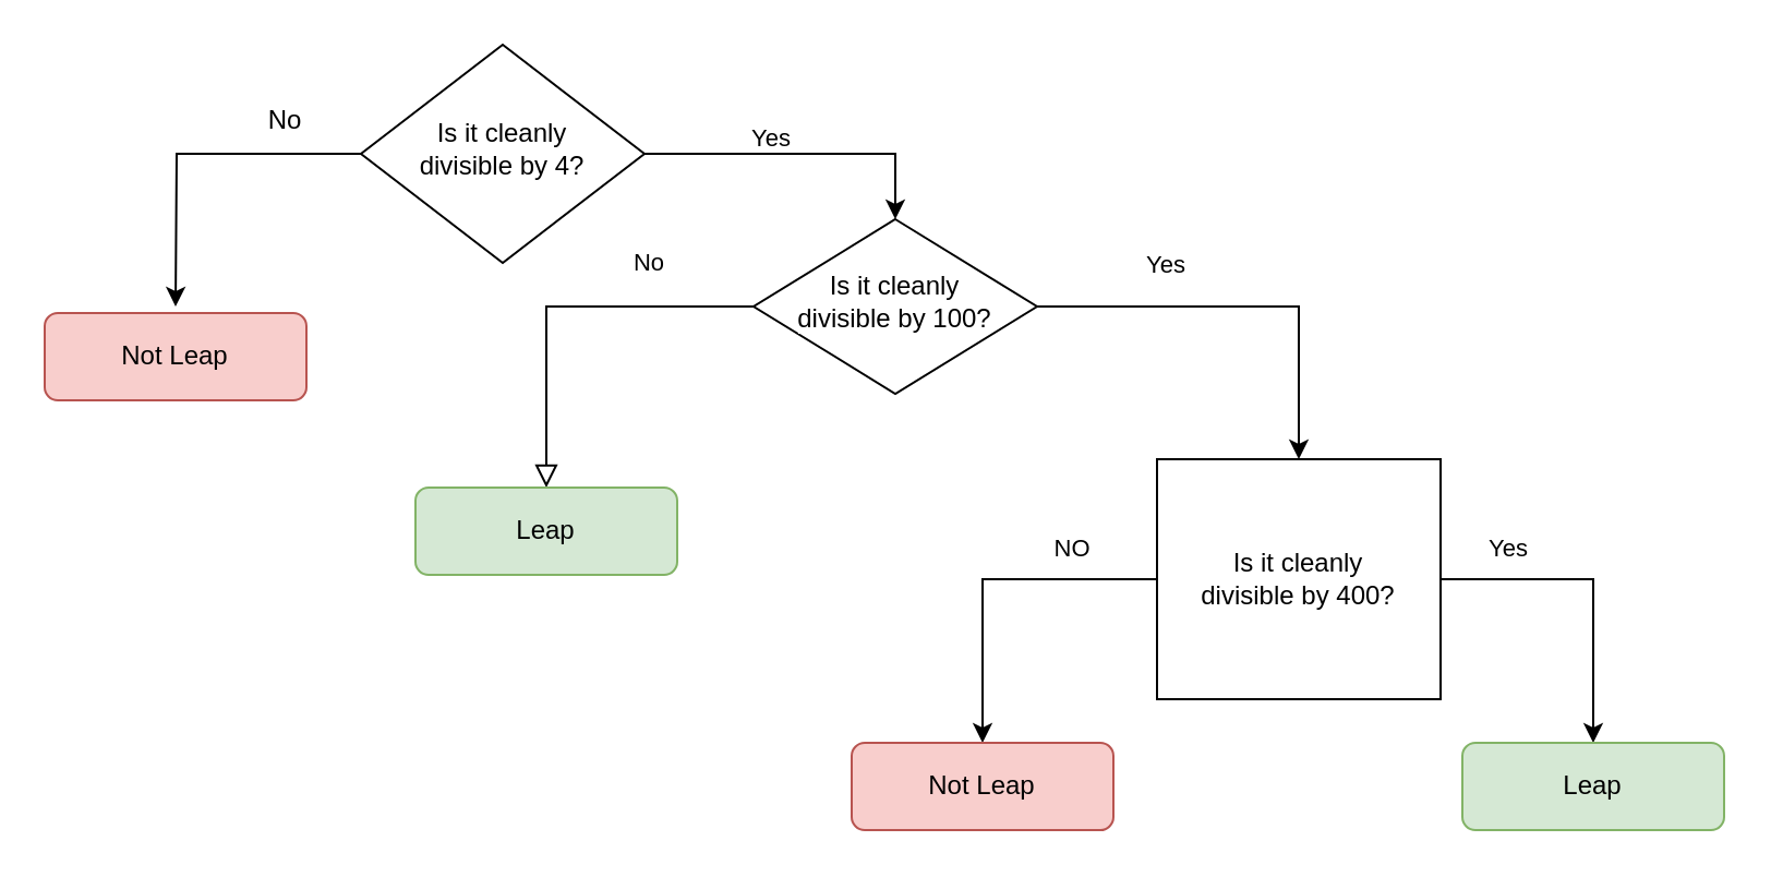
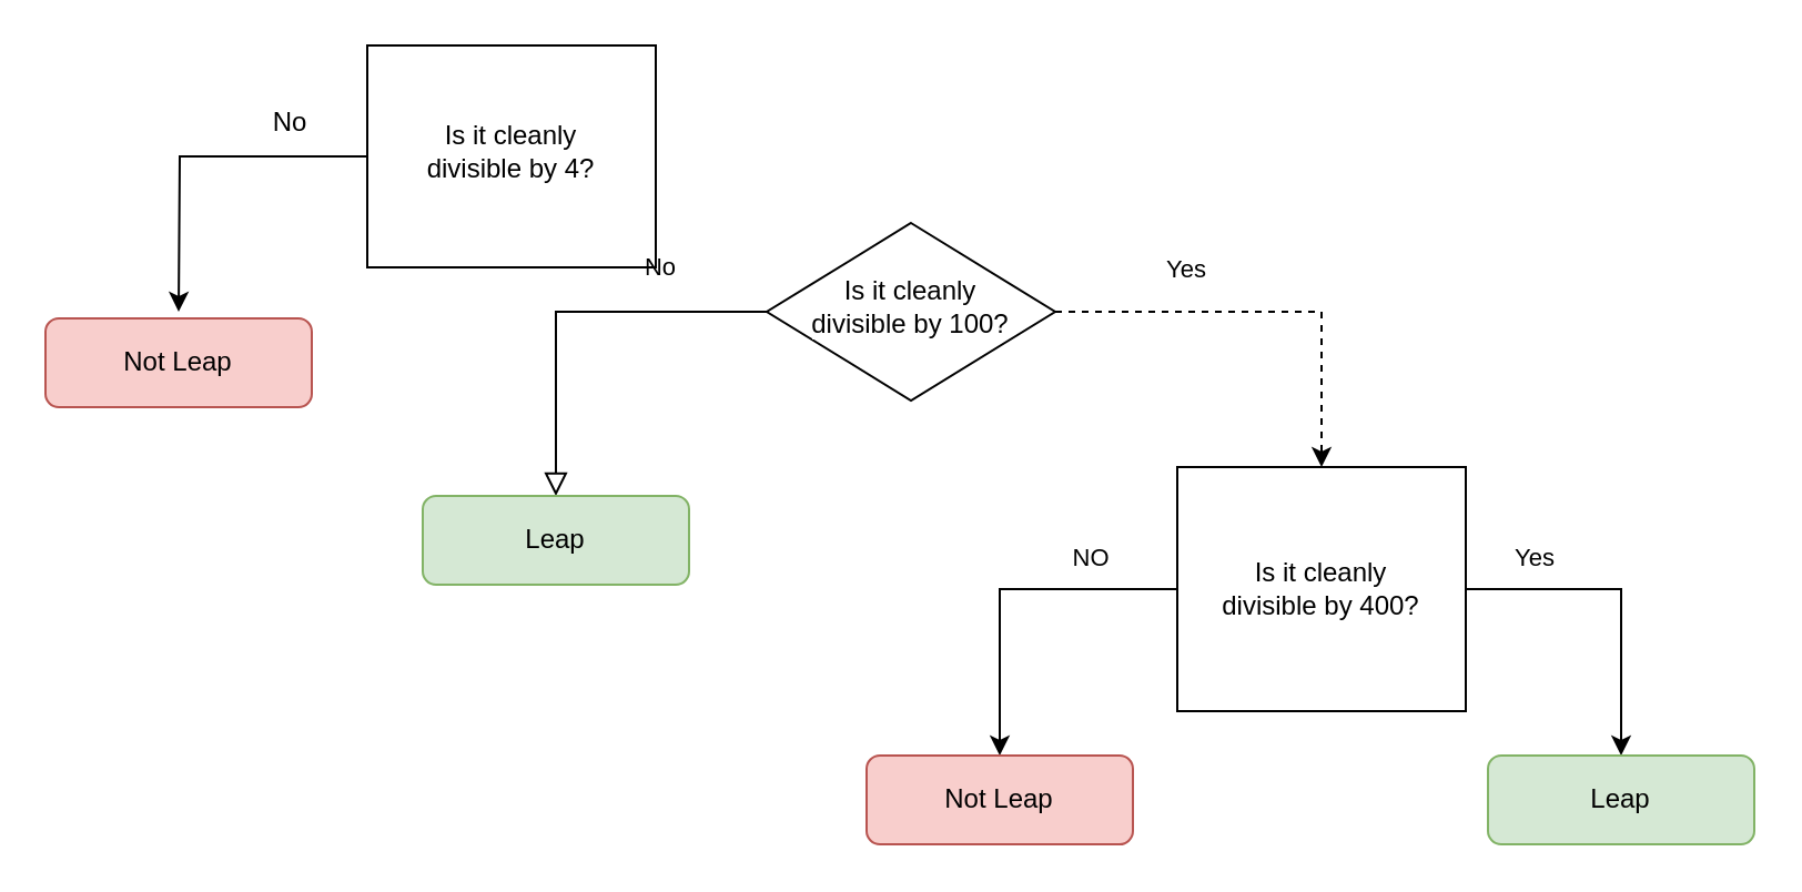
  <mxCell id="0" />
  <mxCell id="1" parent="0" />
  <mxCell id="2" style="edgeStyle=orthogonalEdgeStyle;rounded=0;orthogonalLoop=1;jettySize=auto;html=1;" edge="1" parent="1" source="5"><mxGeometry relative="1" as="geometry"><mxPoint x="80" y="140" as="targetPoint" /></mxGeometry></mxCell>
- <mxCell id="3" style="edgeStyle=orthogonalEdgeStyle;rounded=0;orthogonalLoop=1;jettySize=auto;html=1;entryX=0.5;entryY=0;entryDx=0;entryDy=0;" edge="1" parent="1" source="5" target="10"><mxGeometry relative="1" as="geometry" /></mxCell>
- <mxCell id="4" value="Yes" style="edgeLabel;html=1;align=center;verticalAlign=middle;resizable=0;points=[];" vertex="1" connectable="0" parent="3"><mxGeometry x="-0.211" y="8" relative="1" as="geometry"><mxPoint as="offset" /></mxGeometry></mxCell>
- <mxCell id="5" value="&lt;span style=&quot;background-color: rgb(255, 255, 255);&quot;&gt;Is it cleanly&lt;/span&gt;&lt;br style=&quot;background-color: rgb(255, 255, 255);&quot;&gt;&lt;span style=&quot;background-color: rgb(255, 255, 255);&quot;&gt;divisible by 4?&lt;/span&gt;" style="rhombus;whiteSpace=wrap;html=1;shadow=0;fontFamily=Helvetica;fontSize=12;align=center;strokeWidth=1;spacing=6;spacingTop=-4;" parent="1" vertex="1"><mxGeometry x="165" y="20" width="130" height="100" as="geometry" /></mxCell>
+ <mxCell id="5" value="&lt;span style=&quot;background-color: rgb(255, 255, 255);&quot;&gt;Is it cleanly&lt;/span&gt;&lt;br style=&quot;background-color: rgb(255, 255, 255);&quot;&gt;&lt;span style=&quot;background-color: rgb(255, 255, 255);&quot;&gt;divisible by 4?&lt;/span&gt;" style="whiteSpace=wrap;html=1;shadow=0;fontFamily=Helvetica;fontSize=12;align=center;strokeWidth=1;spacing=6;spacingTop=-4;rounded=0;" parent="1" vertex="1"><mxGeometry x="165" y="20" width="130" height="100" as="geometry" /></mxCell>
  <mxCell id="6" value="&lt;span style=&quot;background-color: light-dark(rgb(248, 206, 204), rgb(237, 237, 237));&quot;&gt;Not Leap&lt;/span&gt;" style="rounded=1;whiteSpace=wrap;html=1;fontSize=12;glass=0;strokeWidth=1;shadow=0;direction=west;fillColor=#f8cecc;strokeColor=#b85450;" parent="1" vertex="1"><mxGeometry x="20" y="143" width="120" height="40" as="geometry" /></mxCell>
  <mxCell id="7" value="No" style="rounded=0;html=1;jettySize=auto;orthogonalLoop=1;fontSize=11;endArrow=block;endFill=0;endSize=8;strokeWidth=1;shadow=0;labelBackgroundColor=none;edgeStyle=orthogonalEdgeStyle;" parent="1" source="10" target="11" edge="1"><mxGeometry x="-0.463" y="-20" relative="1" as="geometry"><mxPoint as="offset" /></mxGeometry></mxCell>
- <mxCell id="8" style="edgeStyle=orthogonalEdgeStyle;rounded=0;orthogonalLoop=1;jettySize=auto;html=1;entryX=0.5;entryY=0;entryDx=0;entryDy=0;" edge="1" parent="1" source="10" target="16"><mxGeometry relative="1" as="geometry" /></mxCell>
+ <mxCell id="8" style="edgeStyle=orthogonalEdgeStyle;rounded=0;orthogonalLoop=1;jettySize=auto;html=1;entryX=0.5;entryY=0;entryDx=0;entryDy=0;dashed=1;" edge="1" parent="1" source="10" target="16"><mxGeometry relative="1" as="geometry" /></mxCell>
  <mxCell id="9" value="Yes" style="edgeLabel;html=1;align=center;verticalAlign=middle;resizable=0;points=[];" vertex="1" connectable="0" parent="8"><mxGeometry x="-0.338" y="-1" relative="1" as="geometry"><mxPoint x="-5" y="-21" as="offset" /></mxGeometry></mxCell>
  <mxCell id="10" value="&lt;span style=&quot;background-color: rgb(255, 255, 255);&quot;&gt;Is it cleanly&lt;/span&gt;&lt;br style=&quot;background-color: rgb(255, 255, 255);&quot;&gt;&lt;span style=&quot;background-color: rgb(255, 255, 255);&quot;&gt;divisible by 100?&lt;/span&gt;" style="rhombus;whiteSpace=wrap;html=1;shadow=0;fontFamily=Helvetica;fontSize=12;align=center;strokeWidth=1;spacing=6;spacingTop=-4;rounded=0;" parent="1" vertex="1"><mxGeometry x="345" y="100" width="130" height="80" as="geometry" /></mxCell>
  <mxCell id="11" value="&lt;span style=&quot;&quot;&gt;Leap&lt;/span&gt;" style="rounded=1;whiteSpace=wrap;html=1;fontSize=12;glass=0;strokeWidth=1;shadow=0;fillColor=#d5e8d4;strokeColor=#82b366;labelBackgroundColor=light-dark(#d5e8d4, #ededed);" parent="1" vertex="1"><mxGeometry x="190" y="223" width="120" height="40" as="geometry" /></mxCell>
  <mxCell id="12" value="" style="edgeStyle=orthogonalEdgeStyle;rounded=0;orthogonalLoop=1;jettySize=auto;html=1;" edge="1" parent="1" source="16" target="17"><mxGeometry relative="1" as="geometry" /></mxCell>
  <mxCell id="13" value="Yes" style="edgeLabel;html=1;align=center;verticalAlign=middle;resizable=0;points=[];" vertex="1" connectable="0" parent="12"><mxGeometry x="-0.176" y="-1" relative="1" as="geometry"><mxPoint x="-30" y="-16" as="offset" /></mxGeometry></mxCell>
  <mxCell id="14" value="" style="edgeStyle=orthogonalEdgeStyle;rounded=0;orthogonalLoop=1;jettySize=auto;html=1;" edge="1" parent="1" source="16" target="18"><mxGeometry relative="1" as="geometry" /></mxCell>
  <mxCell id="15" value="NO" style="edgeLabel;html=1;align=center;verticalAlign=middle;resizable=0;points=[];" vertex="1" connectable="0" parent="14"><mxGeometry x="-0.124" y="4" relative="1" as="geometry"><mxPoint x="28" y="-19" as="offset" /></mxGeometry></mxCell>
  <mxCell id="16" value="&lt;span style=&quot;background-color: rgb(255, 255, 255);&quot;&gt;Is it cleanly&lt;/span&gt;&lt;br style=&quot;background-color: rgb(255, 255, 255);&quot;&gt;&lt;span style=&quot;background-color: rgb(255, 255, 255);&quot;&gt;divisible by 400?&lt;/span&gt;" style="whiteSpace=wrap;html=1;rounded=0;" vertex="1" parent="1"><mxGeometry x="530" y="210" width="130" height="110" as="geometry" /></mxCell>
  <mxCell id="17" value="&lt;span style=&quot;&quot;&gt;Leap&lt;/span&gt;" style="whiteSpace=wrap;html=1;rounded=1;fillColor=#d5e8d4;strokeColor=#82b366;shadow=0;glass=0;strokeWidth=1;align=center;verticalAlign=middle;fontFamily=Helvetica;fontSize=12;fontColor=default;labelBackgroundColor=light-dark(#D5E8D4,#EDEDED);" vertex="1" parent="1"><mxGeometry x="670" y="340" width="120" height="40" as="geometry" /></mxCell>
  <mxCell id="18" value="&lt;span style=&quot;color: rgb(0, 0, 0); font-family: Helvetica; font-size: 12px; font-style: normal; font-variant-ligatures: normal; font-variant-caps: normal; font-weight: 400; letter-spacing: normal; orphans: 2; text-indent: 0px; text-transform: none; widows: 2; word-spacing: 0px; -webkit-text-stroke-width: 0px; white-space: normal; text-decoration-thickness: initial; text-decoration-style: initial; text-decoration-color: initial; float: none; display: inline !important;&quot;&gt;Not Leap&lt;/span&gt;" style="whiteSpace=wrap;html=1;rounded=1;verticalAlign=middle;align=center;fillColor=#f8cecc;strokeColor=#b85450;labelBackgroundColor=light-dark(#f8cecc, #ededed);" vertex="1" parent="1"><mxGeometry x="390" y="340" width="120" height="40" as="geometry" /></mxCell>
  <mxCell id="19" value="No" style="text;html=1;align=center;verticalAlign=middle;resizable=0;points=[];autosize=1;strokeColor=none;fillColor=none;" vertex="1" parent="1"><mxGeometry x="110" y="40" width="40" height="30" as="geometry" /></mxCell>
